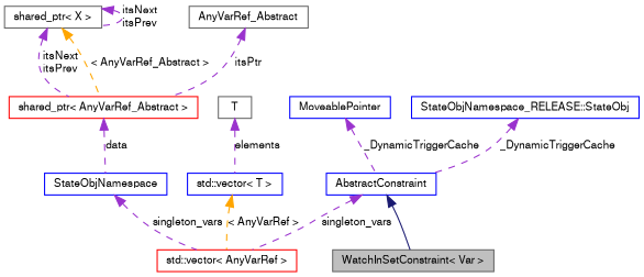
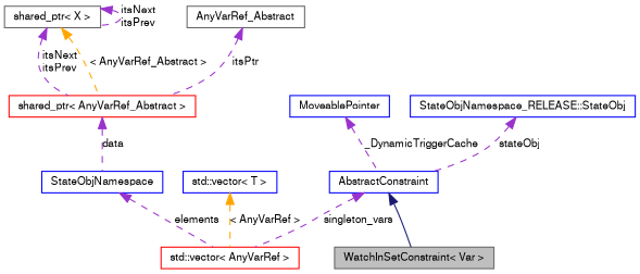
  digraph {
    node [color=blue fillcolor=white fontname=FreeSans fontsize=10 shape=record style=filled]
    edge [color=darkorchid3 dir=back fontname=FreeSans fontsize=10 labelfontname=FreeSans labelfontsize=10 style=dashed]
    n1 [color=gray40 fillcolor=grey75 fontcolor=black height=0.2 label="WatchInSetConstraint\< Var \>" width=0.4]
    n2 [height=0.2 label=AbstractConstraint width=0.4]
    n3 [color=red height=0.2 label="std::vector\< AnyVarRef \>" width=0.4]
    n4 [height=0.2 label=StateObjNamespace width=0.4]
    n5 [color=red height=0.2 label="shared_ptr\< AnyVarRef_Abstract \>" width=0.4]
    n6 [color=gray40 height=0.2 label="shared_ptr\< X \>" width=0.4]
    n7 [color=gray40 height=0.2 label=AnyVarRef_Abstract width=0.4]
    n8 [height=0.2 label="std::vector\< T \>" width=0.4]
-   n9 [color=gray40 height=0.2 label=T width=0.4]
    n10 [height=0.2 label=MoveablePointer width=0.4]
    n11 [height=0.2 label="StateObjNamespace_RELEASE::StateObj" width=0.4]
    n2 -> n1 [color=midnightblue style=solid]
    n2 -> n3 [label=singleton_vars]
-   n4 -> n3 [label=singleton_vars]
+   n4 -> n3 [label=elements]
    n5 -> n4 [label=data]
    n6 -> n5 [label="itsNext\nitsPrev"]
    n6 -> n5 [color=orange label="\< AnyVarRef_Abstract \>"]
    n6 -> n6 [label="itsNext\nitsPrev"]
    n7 -> n5 [label=itsPtr]
    n8 -> n3 [color=orange label="\< AnyVarRef \>"]
-   n9 -> n8 [label=elements]
    n10 -> n2 [label=_DynamicTriggerCache]
-   n11 -> n2 [label=_DynamicTriggerCache]
+   n11 -> n2 [label=stateObj]
  }
